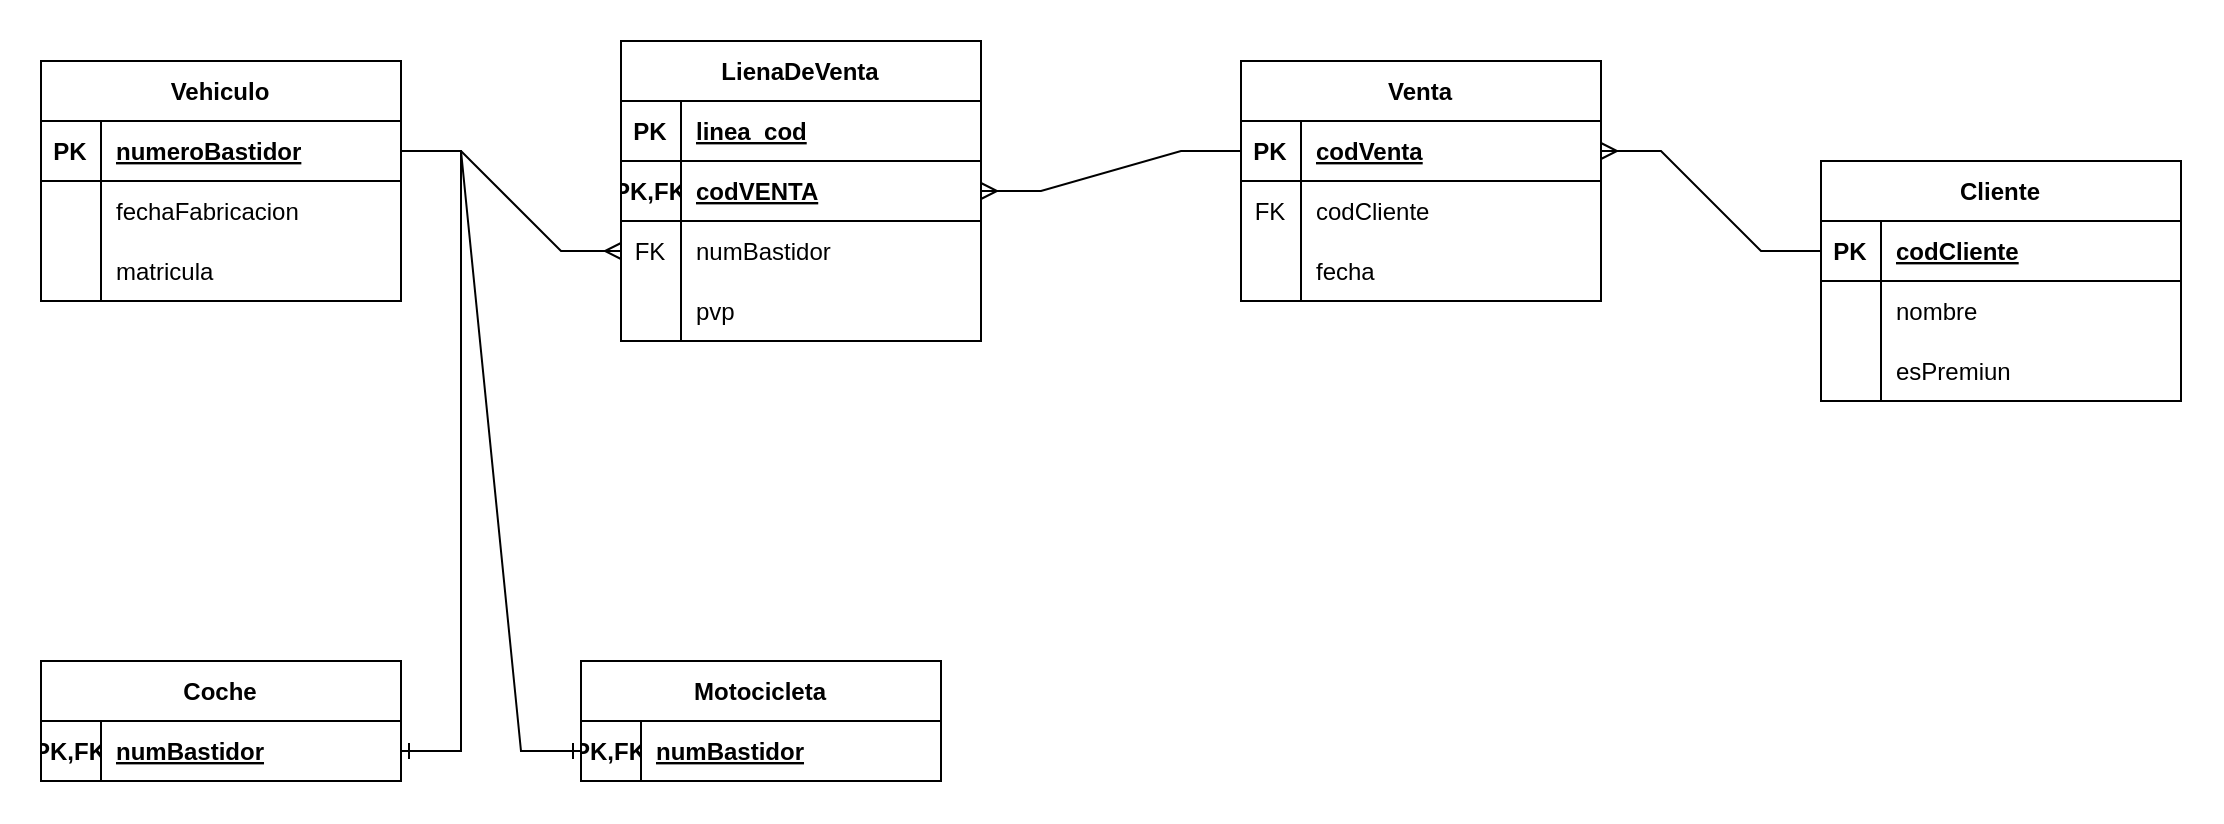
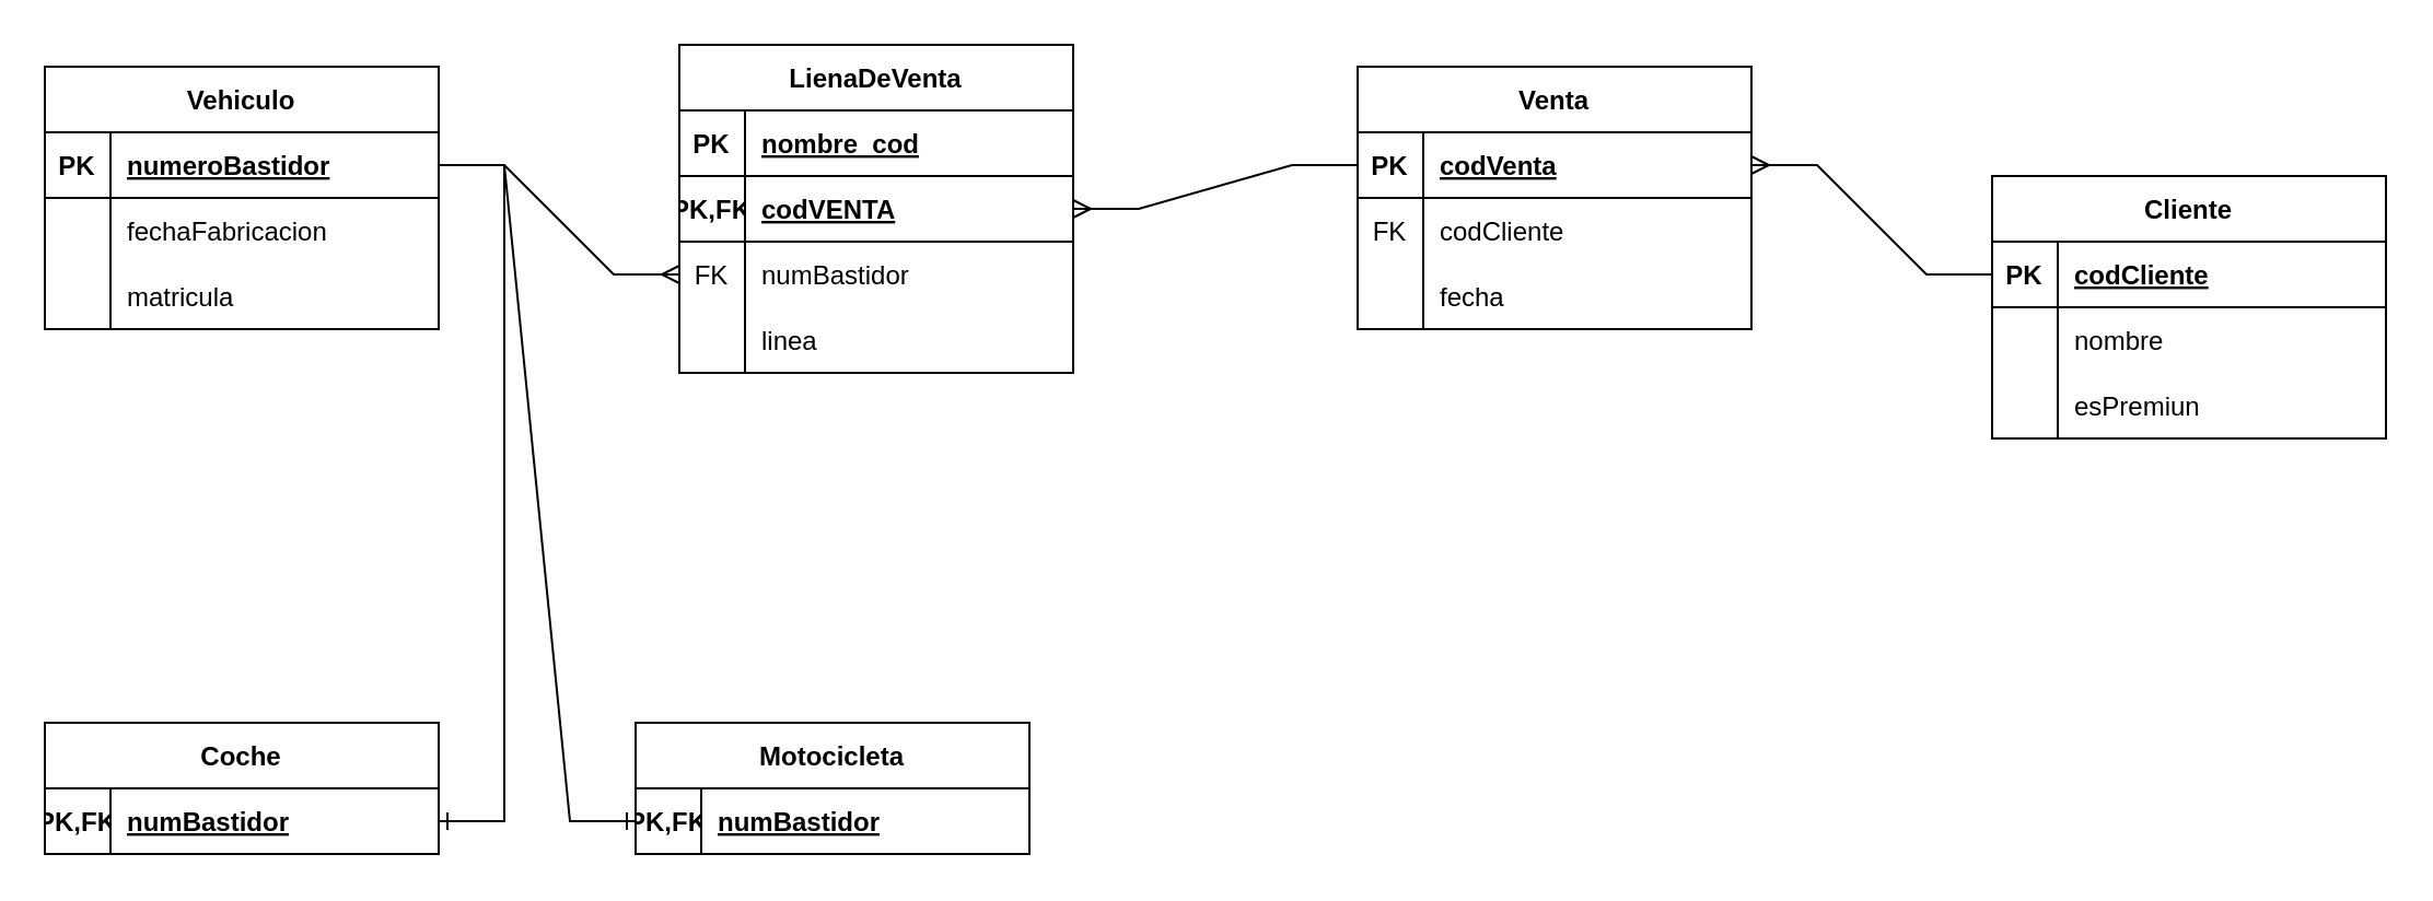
  <mxCell id="0" />
  <mxCell id="1" parent="0" />
  <mxCell id="2" value="Vehiculo" style="shape=table;startSize=30;container=1;collapsible=1;childLayout=tableLayout;fixedRows=1;rowLines=0;fontStyle=1;align=center;resizeLast=1;" parent="1" vertex="1"><mxGeometry x="20" y="30" width="180" height="120" as="geometry" /></mxCell>
  <mxCell id="3" value="" style="shape=tableRow;horizontal=0;startSize=0;swimlaneHead=0;swimlaneBody=0;fillColor=none;collapsible=0;dropTarget=0;points=[[0,0.5],[1,0.5]];portConstraint=eastwest;top=0;left=0;right=0;bottom=1;" parent="2" vertex="1"><mxGeometry y="30" width="180" height="30" as="geometry" /></mxCell>
  <mxCell id="4" value="PK" style="shape=partialRectangle;connectable=0;fillColor=none;top=0;left=0;bottom=0;right=0;fontStyle=1;overflow=hidden;" parent="3" vertex="1"><mxGeometry width="30" height="30" as="geometry"><mxRectangle width="30" height="30" as="alternateBounds" /></mxGeometry></mxCell>
  <mxCell id="5" value="numeroBastidor" style="shape=partialRectangle;connectable=0;fillColor=none;top=0;left=0;bottom=0;right=0;align=left;spacingLeft=6;fontStyle=5;overflow=hidden;" parent="3" vertex="1"><mxGeometry x="30" width="150" height="30" as="geometry"><mxRectangle width="150" height="30" as="alternateBounds" /></mxGeometry></mxCell>
  <mxCell id="6" value="" style="shape=tableRow;horizontal=0;startSize=0;swimlaneHead=0;swimlaneBody=0;fillColor=none;collapsible=0;dropTarget=0;points=[[0,0.5],[1,0.5]];portConstraint=eastwest;top=0;left=0;right=0;bottom=0;" parent="2" vertex="1"><mxGeometry y="60" width="180" height="30" as="geometry" /></mxCell>
  <mxCell id="7" value="" style="shape=partialRectangle;connectable=0;fillColor=none;top=0;left=0;bottom=0;right=0;editable=1;overflow=hidden;" parent="6" vertex="1"><mxGeometry width="30" height="30" as="geometry"><mxRectangle width="30" height="30" as="alternateBounds" /></mxGeometry></mxCell>
  <mxCell id="8" value="fechaFabricacion" style="shape=partialRectangle;connectable=0;fillColor=none;top=0;left=0;bottom=0;right=0;align=left;spacingLeft=6;overflow=hidden;" parent="6" vertex="1"><mxGeometry x="30" width="150" height="30" as="geometry"><mxRectangle width="150" height="30" as="alternateBounds" /></mxGeometry></mxCell>
  <mxCell id="9" value="" style="shape=tableRow;horizontal=0;startSize=0;swimlaneHead=0;swimlaneBody=0;fillColor=none;collapsible=0;dropTarget=0;points=[[0,0.5],[1,0.5]];portConstraint=eastwest;top=0;left=0;right=0;bottom=0;" parent="2" vertex="1"><mxGeometry y="90" width="180" height="30" as="geometry" /></mxCell>
  <mxCell id="10" value="" style="shape=partialRectangle;connectable=0;fillColor=none;top=0;left=0;bottom=0;right=0;editable=1;overflow=hidden;" parent="9" vertex="1"><mxGeometry width="30" height="30" as="geometry"><mxRectangle width="30" height="30" as="alternateBounds" /></mxGeometry></mxCell>
  <mxCell id="11" value="matricula" style="shape=partialRectangle;connectable=0;fillColor=none;top=0;left=0;bottom=0;right=0;align=left;spacingLeft=6;overflow=hidden;" parent="9" vertex="1"><mxGeometry x="30" width="150" height="30" as="geometry"><mxRectangle width="150" height="30" as="alternateBounds" /></mxGeometry></mxCell>
  <mxCell id="12" value="LienaDeVenta" style="shape=table;startSize=30;container=1;collapsible=1;childLayout=tableLayout;fixedRows=1;rowLines=0;fontStyle=1;align=center;resizeLast=1;" parent="1" vertex="1"><mxGeometry x="310" y="20" width="180" height="150" as="geometry" /></mxCell>
  <mxCell id="13" value="" style="shape=tableRow;horizontal=0;startSize=0;swimlaneHead=0;swimlaneBody=0;fillColor=none;collapsible=0;dropTarget=0;points=[[0,0.5],[1,0.5]];portConstraint=eastwest;top=0;left=0;right=0;bottom=1;" parent="12" vertex="1"><mxGeometry y="30" width="180" height="30" as="geometry" /></mxCell>
  <mxCell id="14" value="PK" style="shape=partialRectangle;connectable=0;fillColor=none;top=0;left=0;bottom=0;right=0;fontStyle=1;overflow=hidden;" parent="13" vertex="1"><mxGeometry width="30" height="30" as="geometry"><mxRectangle width="30" height="30" as="alternateBounds" /></mxGeometry></mxCell>
- <mxCell id="15" value="linea_cod" style="shape=partialRectangle;connectable=0;fillColor=none;top=0;left=0;bottom=0;right=0;align=left;spacingLeft=6;fontStyle=5;overflow=hidden;" parent="13" vertex="1"><mxGeometry x="30" width="150" height="30" as="geometry"><mxRectangle width="150" height="30" as="alternateBounds" /></mxGeometry></mxCell>
+ <mxCell id="15" value="nombre_cod" style="shape=partialRectangle;connectable=0;fillColor=none;top=0;left=0;bottom=0;right=0;align=left;spacingLeft=6;fontStyle=5;overflow=hidden;" parent="13" vertex="1"><mxGeometry x="30" width="150" height="30" as="geometry"><mxRectangle width="150" height="30" as="alternateBounds" /></mxGeometry></mxCell>
  <mxCell id="16" value="" style="shape=tableRow;horizontal=0;startSize=0;swimlaneHead=0;swimlaneBody=0;fillColor=none;collapsible=0;dropTarget=0;points=[[0,0.5],[1,0.5]];portConstraint=eastwest;top=0;left=0;right=0;bottom=1;" parent="12" vertex="1"><mxGeometry y="60" width="180" height="30" as="geometry" /></mxCell>
  <mxCell id="17" value="PK,FK" style="shape=partialRectangle;connectable=0;fillColor=none;top=0;left=0;bottom=0;right=0;fontStyle=1;overflow=hidden;" parent="16" vertex="1"><mxGeometry width="30" height="30" as="geometry"><mxRectangle width="30" height="30" as="alternateBounds" /></mxGeometry></mxCell>
  <mxCell id="18" value="codVENTA" style="shape=partialRectangle;connectable=0;fillColor=none;top=0;left=0;bottom=0;right=0;align=left;spacingLeft=6;fontStyle=5;overflow=hidden;" parent="16" vertex="1"><mxGeometry x="30" width="150" height="30" as="geometry"><mxRectangle width="150" height="30" as="alternateBounds" /></mxGeometry></mxCell>
  <mxCell id="19" value="" style="shape=tableRow;horizontal=0;startSize=0;swimlaneHead=0;swimlaneBody=0;fillColor=none;collapsible=0;dropTarget=0;points=[[0,0.5],[1,0.5]];portConstraint=eastwest;top=0;left=0;right=0;bottom=0;" parent="12" vertex="1"><mxGeometry y="90" width="180" height="30" as="geometry" /></mxCell>
  <mxCell id="20" value="FK" style="shape=partialRectangle;connectable=0;fillColor=none;top=0;left=0;bottom=0;right=0;fontStyle=0;overflow=hidden;" parent="19" vertex="1"><mxGeometry width="30" height="30" as="geometry"><mxRectangle width="30" height="30" as="alternateBounds" /></mxGeometry></mxCell>
  <mxCell id="21" value="numBastidor" style="shape=partialRectangle;connectable=0;fillColor=none;top=0;left=0;bottom=0;right=0;align=left;spacingLeft=6;fontStyle=0;overflow=hidden;" parent="19" vertex="1"><mxGeometry x="30" width="150" height="30" as="geometry"><mxRectangle width="150" height="30" as="alternateBounds" /></mxGeometry></mxCell>
  <mxCell id="22" value="" style="shape=tableRow;horizontal=0;startSize=0;swimlaneHead=0;swimlaneBody=0;fillColor=none;collapsible=0;dropTarget=0;points=[[0,0.5],[1,0.5]];portConstraint=eastwest;top=0;left=0;right=0;bottom=0;" parent="12" vertex="1"><mxGeometry y="120" width="180" height="30" as="geometry" /></mxCell>
  <mxCell id="23" value="" style="shape=partialRectangle;connectable=0;fillColor=none;top=0;left=0;bottom=0;right=0;editable=1;overflow=hidden;" parent="22" vertex="1"><mxGeometry width="30" height="30" as="geometry"><mxRectangle width="30" height="30" as="alternateBounds" /></mxGeometry></mxCell>
- <mxCell id="24" value="pvp" style="shape=partialRectangle;connectable=0;fillColor=none;top=0;left=0;bottom=0;right=0;align=left;spacingLeft=6;overflow=hidden;" parent="22" vertex="1"><mxGeometry x="30" width="150" height="30" as="geometry"><mxRectangle width="150" height="30" as="alternateBounds" /></mxGeometry></mxCell>
+ <mxCell id="24" value="linea" style="shape=partialRectangle;connectable=0;fillColor=none;top=0;left=0;bottom=0;right=0;align=left;spacingLeft=6;overflow=hidden;" parent="22" vertex="1"><mxGeometry x="30" width="150" height="30" as="geometry"><mxRectangle width="150" height="30" as="alternateBounds" /></mxGeometry></mxCell>
  <mxCell id="25" value="Venta" style="shape=table;startSize=30;container=1;collapsible=1;childLayout=tableLayout;fixedRows=1;rowLines=0;fontStyle=1;align=center;resizeLast=1;" parent="1" vertex="1"><mxGeometry x="620" y="30" width="180" height="120" as="geometry" /></mxCell>
  <mxCell id="26" value="" style="shape=tableRow;horizontal=0;startSize=0;swimlaneHead=0;swimlaneBody=0;fillColor=none;collapsible=0;dropTarget=0;points=[[0,0.5],[1,0.5]];portConstraint=eastwest;top=0;left=0;right=0;bottom=1;" parent="25" vertex="1"><mxGeometry y="30" width="180" height="30" as="geometry" /></mxCell>
  <mxCell id="27" value="PK" style="shape=partialRectangle;connectable=0;fillColor=none;top=0;left=0;bottom=0;right=0;fontStyle=1;overflow=hidden;" parent="26" vertex="1"><mxGeometry width="30" height="30" as="geometry"><mxRectangle width="30" height="30" as="alternateBounds" /></mxGeometry></mxCell>
  <mxCell id="28" value="codVenta" style="shape=partialRectangle;connectable=0;fillColor=none;top=0;left=0;bottom=0;right=0;align=left;spacingLeft=6;fontStyle=5;overflow=hidden;" parent="26" vertex="1"><mxGeometry x="30" width="150" height="30" as="geometry"><mxRectangle width="150" height="30" as="alternateBounds" /></mxGeometry></mxCell>
  <mxCell id="29" value="" style="shape=tableRow;horizontal=0;startSize=0;swimlaneHead=0;swimlaneBody=0;fillColor=none;collapsible=0;dropTarget=0;points=[[0,0.5],[1,0.5]];portConstraint=eastwest;top=0;left=0;right=0;bottom=0;" parent="25" vertex="1"><mxGeometry y="60" width="180" height="30" as="geometry" /></mxCell>
  <mxCell id="30" value="FK" style="shape=partialRectangle;connectable=0;fillColor=none;top=0;left=0;bottom=0;right=0;fontStyle=0;overflow=hidden;" parent="29" vertex="1"><mxGeometry width="30" height="30" as="geometry"><mxRectangle width="30" height="30" as="alternateBounds" /></mxGeometry></mxCell>
  <mxCell id="31" value="codCliente" style="shape=partialRectangle;connectable=0;fillColor=none;top=0;left=0;bottom=0;right=0;align=left;spacingLeft=6;fontStyle=0;overflow=hidden;" parent="29" vertex="1"><mxGeometry x="30" width="150" height="30" as="geometry"><mxRectangle width="150" height="30" as="alternateBounds" /></mxGeometry></mxCell>
  <mxCell id="32" value="" style="shape=tableRow;horizontal=0;startSize=0;swimlaneHead=0;swimlaneBody=0;fillColor=none;collapsible=0;dropTarget=0;points=[[0,0.5],[1,0.5]];portConstraint=eastwest;top=0;left=0;right=0;bottom=0;" parent="25" vertex="1"><mxGeometry y="90" width="180" height="30" as="geometry" /></mxCell>
  <mxCell id="33" value="" style="shape=partialRectangle;connectable=0;fillColor=none;top=0;left=0;bottom=0;right=0;editable=1;overflow=hidden;" parent="32" vertex="1"><mxGeometry width="30" height="30" as="geometry"><mxRectangle width="30" height="30" as="alternateBounds" /></mxGeometry></mxCell>
  <mxCell id="34" value="fecha" style="shape=partialRectangle;connectable=0;fillColor=none;top=0;left=0;bottom=0;right=0;align=left;spacingLeft=6;overflow=hidden;" parent="32" vertex="1"><mxGeometry x="30" width="150" height="30" as="geometry"><mxRectangle width="150" height="30" as="alternateBounds" /></mxGeometry></mxCell>
  <mxCell id="35" value="Cliente" style="shape=table;startSize=30;container=1;collapsible=1;childLayout=tableLayout;fixedRows=1;rowLines=0;fontStyle=1;align=center;resizeLast=1;" parent="1" vertex="1"><mxGeometry x="910" y="80" width="180" height="120" as="geometry" /></mxCell>
  <mxCell id="36" value="" style="shape=tableRow;horizontal=0;startSize=0;swimlaneHead=0;swimlaneBody=0;fillColor=none;collapsible=0;dropTarget=0;points=[[0,0.5],[1,0.5]];portConstraint=eastwest;top=0;left=0;right=0;bottom=1;" parent="35" vertex="1"><mxGeometry y="30" width="180" height="30" as="geometry" /></mxCell>
  <mxCell id="37" value="PK" style="shape=partialRectangle;connectable=0;fillColor=none;top=0;left=0;bottom=0;right=0;fontStyle=1;overflow=hidden;" parent="36" vertex="1"><mxGeometry width="30" height="30" as="geometry"><mxRectangle width="30" height="30" as="alternateBounds" /></mxGeometry></mxCell>
  <mxCell id="38" value="codCliente" style="shape=partialRectangle;connectable=0;fillColor=none;top=0;left=0;bottom=0;right=0;align=left;spacingLeft=6;fontStyle=5;overflow=hidden;" parent="36" vertex="1"><mxGeometry x="30" width="150" height="30" as="geometry"><mxRectangle width="150" height="30" as="alternateBounds" /></mxGeometry></mxCell>
  <mxCell id="39" value="" style="shape=tableRow;horizontal=0;startSize=0;swimlaneHead=0;swimlaneBody=0;fillColor=none;collapsible=0;dropTarget=0;points=[[0,0.5],[1,0.5]];portConstraint=eastwest;top=0;left=0;right=0;bottom=0;" parent="35" vertex="1"><mxGeometry y="60" width="180" height="30" as="geometry" /></mxCell>
  <mxCell id="40" value="" style="shape=partialRectangle;connectable=0;fillColor=none;top=0;left=0;bottom=0;right=0;editable=1;overflow=hidden;" parent="39" vertex="1"><mxGeometry width="30" height="30" as="geometry"><mxRectangle width="30" height="30" as="alternateBounds" /></mxGeometry></mxCell>
  <mxCell id="41" value="nombre" style="shape=partialRectangle;connectable=0;fillColor=none;top=0;left=0;bottom=0;right=0;align=left;spacingLeft=6;overflow=hidden;" parent="39" vertex="1"><mxGeometry x="30" width="150" height="30" as="geometry"><mxRectangle width="150" height="30" as="alternateBounds" /></mxGeometry></mxCell>
  <mxCell id="42" value="" style="shape=tableRow;horizontal=0;startSize=0;swimlaneHead=0;swimlaneBody=0;fillColor=none;collapsible=0;dropTarget=0;points=[[0,0.5],[1,0.5]];portConstraint=eastwest;top=0;left=0;right=0;bottom=0;" vertex="1" parent="35"><mxGeometry y="90" width="180" height="30" as="geometry" /></mxCell>
  <mxCell id="43" value="" style="shape=partialRectangle;connectable=0;fillColor=none;top=0;left=0;bottom=0;right=0;editable=1;overflow=hidden;" vertex="1" parent="42"><mxGeometry width="30" height="30" as="geometry"><mxRectangle width="30" height="30" as="alternateBounds" /></mxGeometry></mxCell>
  <mxCell id="44" value="esPremiun" style="shape=partialRectangle;connectable=0;fillColor=none;top=0;left=0;bottom=0;right=0;align=left;spacingLeft=6;overflow=hidden;" vertex="1" parent="42"><mxGeometry x="30" width="150" height="30" as="geometry"><mxRectangle width="150" height="30" as="alternateBounds" /></mxGeometry></mxCell>
  <mxCell id="45" value="Coche" style="shape=table;startSize=30;container=1;collapsible=1;childLayout=tableLayout;fixedRows=1;rowLines=0;fontStyle=1;align=center;resizeLast=1;" parent="1" vertex="1"><mxGeometry x="20" y="330" width="180" height="60" as="geometry" /></mxCell>
  <mxCell id="46" value="" style="shape=tableRow;horizontal=0;startSize=0;swimlaneHead=0;swimlaneBody=0;fillColor=none;collapsible=0;dropTarget=0;points=[[0,0.5],[1,0.5]];portConstraint=eastwest;top=0;left=0;right=0;bottom=1;" parent="45" vertex="1"><mxGeometry y="30" width="180" height="30" as="geometry" /></mxCell>
  <mxCell id="47" value="PK,FK" style="shape=partialRectangle;connectable=0;fillColor=none;top=0;left=0;bottom=0;right=0;fontStyle=1;overflow=hidden;" parent="46" vertex="1"><mxGeometry width="30" height="30" as="geometry"><mxRectangle width="30" height="30" as="alternateBounds" /></mxGeometry></mxCell>
  <mxCell id="48" value="numBastidor" style="shape=partialRectangle;connectable=0;fillColor=none;top=0;left=0;bottom=0;right=0;align=left;spacingLeft=6;fontStyle=5;overflow=hidden;" parent="46" vertex="1"><mxGeometry x="30" width="150" height="30" as="geometry"><mxRectangle width="150" height="30" as="alternateBounds" /></mxGeometry></mxCell>
  <mxCell id="49" value="Motocicleta" style="shape=table;startSize=30;container=1;collapsible=1;childLayout=tableLayout;fixedRows=1;rowLines=0;fontStyle=1;align=center;resizeLast=1;" parent="1" vertex="1"><mxGeometry x="290" y="330" width="180" height="60" as="geometry" /></mxCell>
  <mxCell id="50" value="" style="shape=tableRow;horizontal=0;startSize=0;swimlaneHead=0;swimlaneBody=0;fillColor=none;collapsible=0;dropTarget=0;points=[[0,0.5],[1,0.5]];portConstraint=eastwest;top=0;left=0;right=0;bottom=1;" parent="49" vertex="1"><mxGeometry y="30" width="180" height="30" as="geometry" /></mxCell>
  <mxCell id="51" value="PK,FK" style="shape=partialRectangle;connectable=0;fillColor=none;top=0;left=0;bottom=0;right=0;fontStyle=1;overflow=hidden;" parent="50" vertex="1"><mxGeometry width="30" height="30" as="geometry"><mxRectangle width="30" height="30" as="alternateBounds" /></mxGeometry></mxCell>
  <mxCell id="52" value="numBastidor" style="shape=partialRectangle;connectable=0;fillColor=none;top=0;left=0;bottom=0;right=0;align=left;spacingLeft=6;fontStyle=5;overflow=hidden;" parent="50" vertex="1"><mxGeometry x="30" width="150" height="30" as="geometry"><mxRectangle width="150" height="30" as="alternateBounds" /></mxGeometry></mxCell>
  <mxCell id="53" value="" style="edgeStyle=entityRelationEdgeStyle;fontSize=12;html=1;endArrow=ERmany;rounded=0;entryX=1;entryY=0.5;entryDx=0;entryDy=0;exitX=0;exitY=0.5;exitDx=0;exitDy=0;" parent="1" source="36" target="26" edge="1"><mxGeometry width="100" height="100" relative="1" as="geometry"><mxPoint x="850" y="130" as="sourcePoint" /><mxPoint x="950" y="30" as="targetPoint" /></mxGeometry></mxCell>
  <mxCell id="54" value="" style="edgeStyle=entityRelationEdgeStyle;fontSize=12;html=1;endArrow=ERmany;rounded=0;" parent="1" source="3" target="19" edge="1"><mxGeometry width="100" height="100" relative="1" as="geometry"><mxPoint x="200" y="70" as="sourcePoint" /><mxPoint x="300" y="-30" as="targetPoint" /></mxGeometry></mxCell>
  <mxCell id="55" value="" style="edgeStyle=entityRelationEdgeStyle;fontSize=12;html=1;endArrow=ERone;endFill=1;rounded=0;" parent="1" source="3" target="46" edge="1"><mxGeometry width="100" height="100" relative="1" as="geometry"><mxPoint x="210" y="80" as="sourcePoint" /><mxPoint x="300" y="-30" as="targetPoint" /></mxGeometry></mxCell>
  <mxCell id="56" value="" style="edgeStyle=entityRelationEdgeStyle;fontSize=12;html=1;endArrow=ERone;endFill=1;rounded=0;" parent="1" source="3" target="50" edge="1"><mxGeometry width="100" height="100" relative="1" as="geometry"><mxPoint x="190" y="80" as="sourcePoint" /><mxPoint x="290" y="-20" as="targetPoint" /></mxGeometry></mxCell>
  <mxCell id="57" value="" style="edgeStyle=entityRelationEdgeStyle;fontSize=12;html=1;endArrow=ERmany;rounded=0;exitX=0;exitY=0.5;exitDx=0;exitDy=0;" parent="1" source="26" target="16" edge="1"><mxGeometry width="100" height="100" relative="1" as="geometry"><mxPoint x="520" y="60" as="sourcePoint" /><mxPoint x="600" y="-50" as="targetPoint" /></mxGeometry></mxCell>
